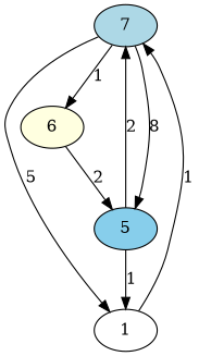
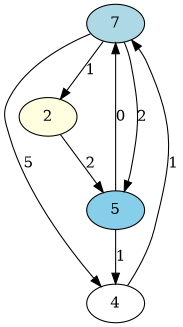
  strict digraph {
    node [style=filled]
    n1 [fillcolor=lightblue label=7]
-   1 [fillcolor=white]
-   2 [fillcolor=lightyellow label=6]
+   1 [fillcolor=white label=4]
+   2 [fillcolor=lightyellow]
    n4 [fillcolor=skyblue label=5]
    n1 -> 1 [label=5]
    n1 -> 2 [label=1]
-   n1 -> n4 [label=8]
+   n1 -> n4 [label=2]
    1 -> n1 [label=1]
    2 -> n4 [label=2]
-   n4 -> n1 [label=2]
+   n4 -> n1 [label=0]
    n4 -> 1 [label=1]
  }
